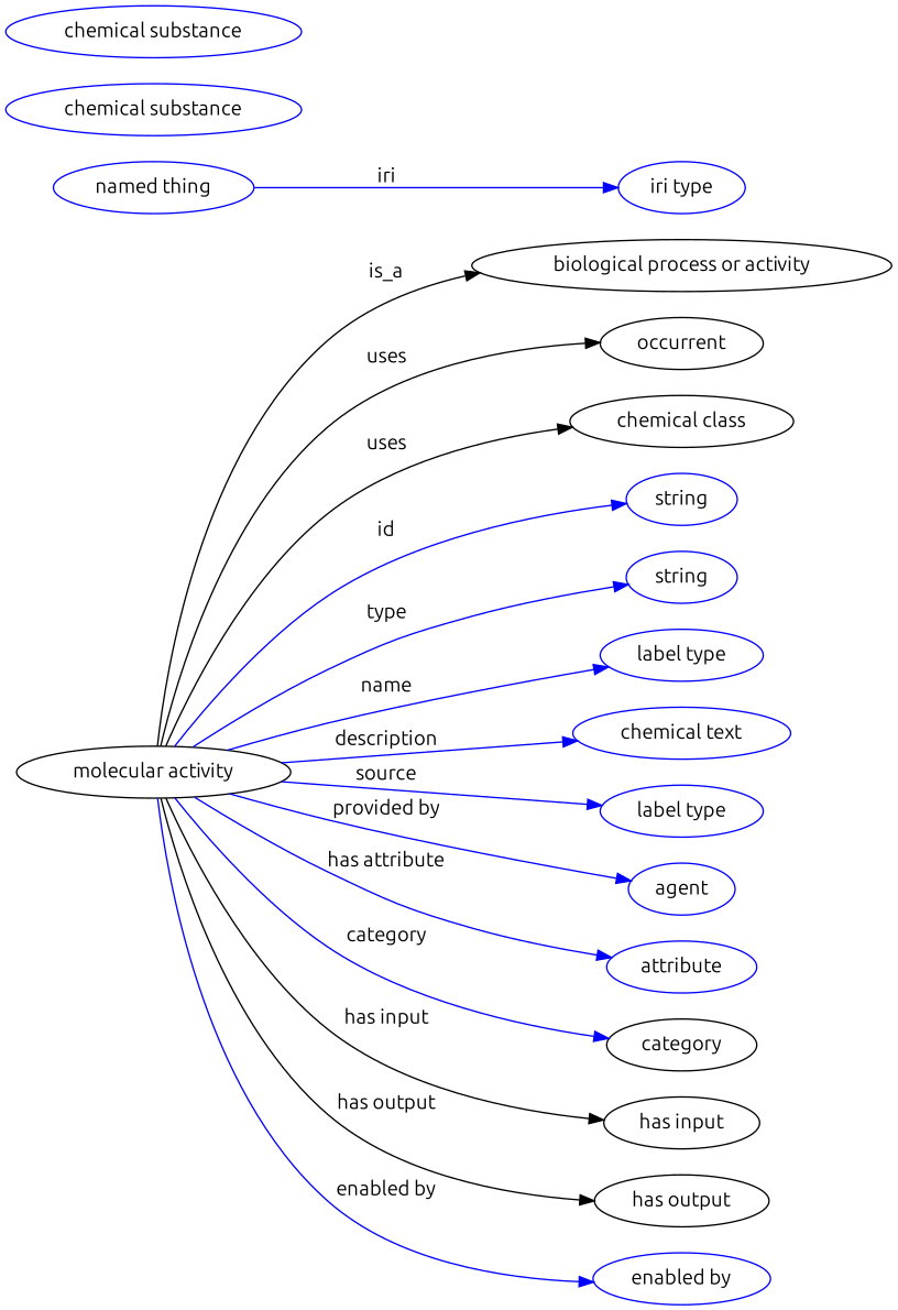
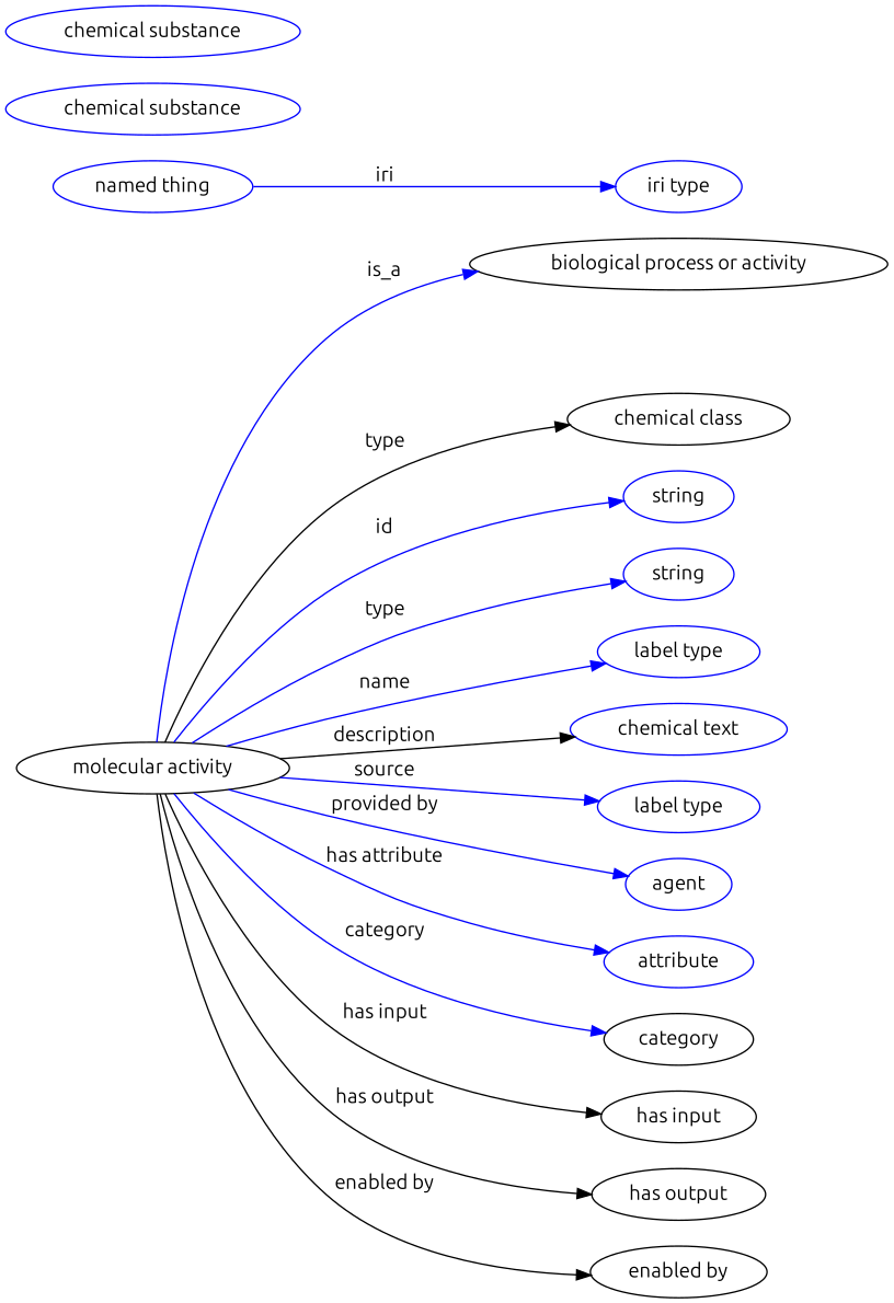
  digraph {
    fontname=Ubuntu
    rankdir=LR
    node [fontname=Ubuntu color=blue]
    edge [fontname=Ubuntu color=blue style=solid]
    n1 [height=0.5 label="molecular activity" width=2.6359 color=""]
    "biological process or activity" [height=0.5 width=4.0441 color=""]
-   occurrent [height=0.5 width=1.5707 color=""]
    n4 [height=0.5 label="chemical class" width=2.1484 color=""]
    n5 [height=0.5 label=string width=1.0652]
    n6 [height=0.5 label=string width=1.0652]
    n7 [height=0.5 label="label type" width=1.5707]
    n8 [height=0.5 label="chemical text" width=2.0943]
    n9 [height=0.5 label="label type" width=1.5707]
    n10 [height=0.5 label=agent width=1.0291]
    n11 [height=0.5 label=attribute width=1.4443]
    category [height=0.5 width=1.4443 color=""]
    "has input" [height=0.5 width=1.4985 color=""]
    "has output" [height=0.5 width=1.679 color=""]
-   "enabled by" [height=0.5 width=1.7151]
+   "enabled by" [height=0.5 width=1.7151 color=""]
    n16 [height=0.5 label="iri type" width=1.2277]
    n17 [height=0.5 label="named thing" width=1.9318]
    n18 [height=0.5 label="chemical substance" width=2.8525]
    n19 [height=0.5 label="chemical substance" width=2.8525]
-   n1 -> "biological process or activity" [label=is_a color="" style=""]
-   n1 -> occurrent [label=uses color="" style=""]
-   n1 -> n4 [label=uses color="" style=""]
+   n1 -> "biological process or activity" [label=is_a style=""]
+   n1 -> n4 [label=type color="" style=""]
    n1 -> n5 [label=id]
    n1 -> n6 [label=type]
    n1 -> n7 [label=name]
-   n1 -> n8 [label=description]
+   n1 -> n8 [color=black label=description]
    n1 -> n9 [label=source]
    n1 -> n10 [label="provided by"]
    n1 -> n11 [label="has attribute"]
    n1 -> category [label=category]
    n1 -> "has input" [color=black label="has input"]
    n1 -> "has output" [color=black label="has output"]
-   n1 -> "enabled by" [label="enabled by"]
+   n1 -> "enabled by" [color=black label="enabled by"]
    n17 -> n16 [label=iri]
  }
